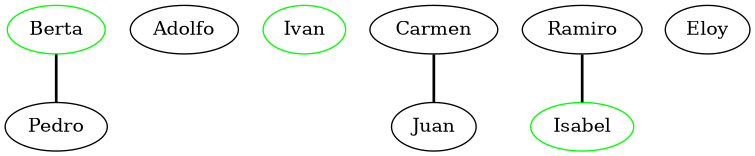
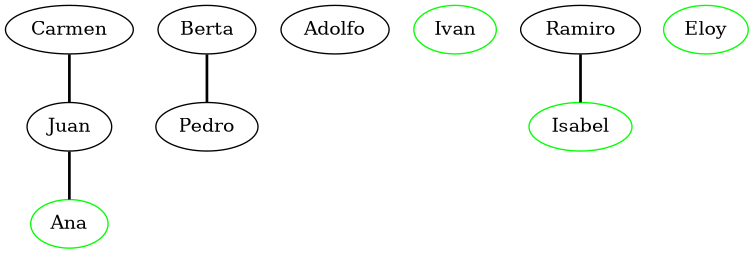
  strict graph {
    node [color=black]
    edge [style=bold]
-   n2 [color=green label=Berta]
+   n1 [color=green label=Ana]
+   n2 [label=Berta]
    n3 [label=Pedro]
    n4 [label=Adolfo]
    n5 [color=green label=Ivan]
    n6 [label=Carmen]
    n7 [label=Juan]
    n8 [color=green label=Isabel]
    n9 [label=Ramiro]
-   n10 [label=Eloy]
+   n10 [color=green label=Eloy]
    n2 -- n3
    n6 -- n7
+   n7 -- n1
    n9 -- n8
  }
